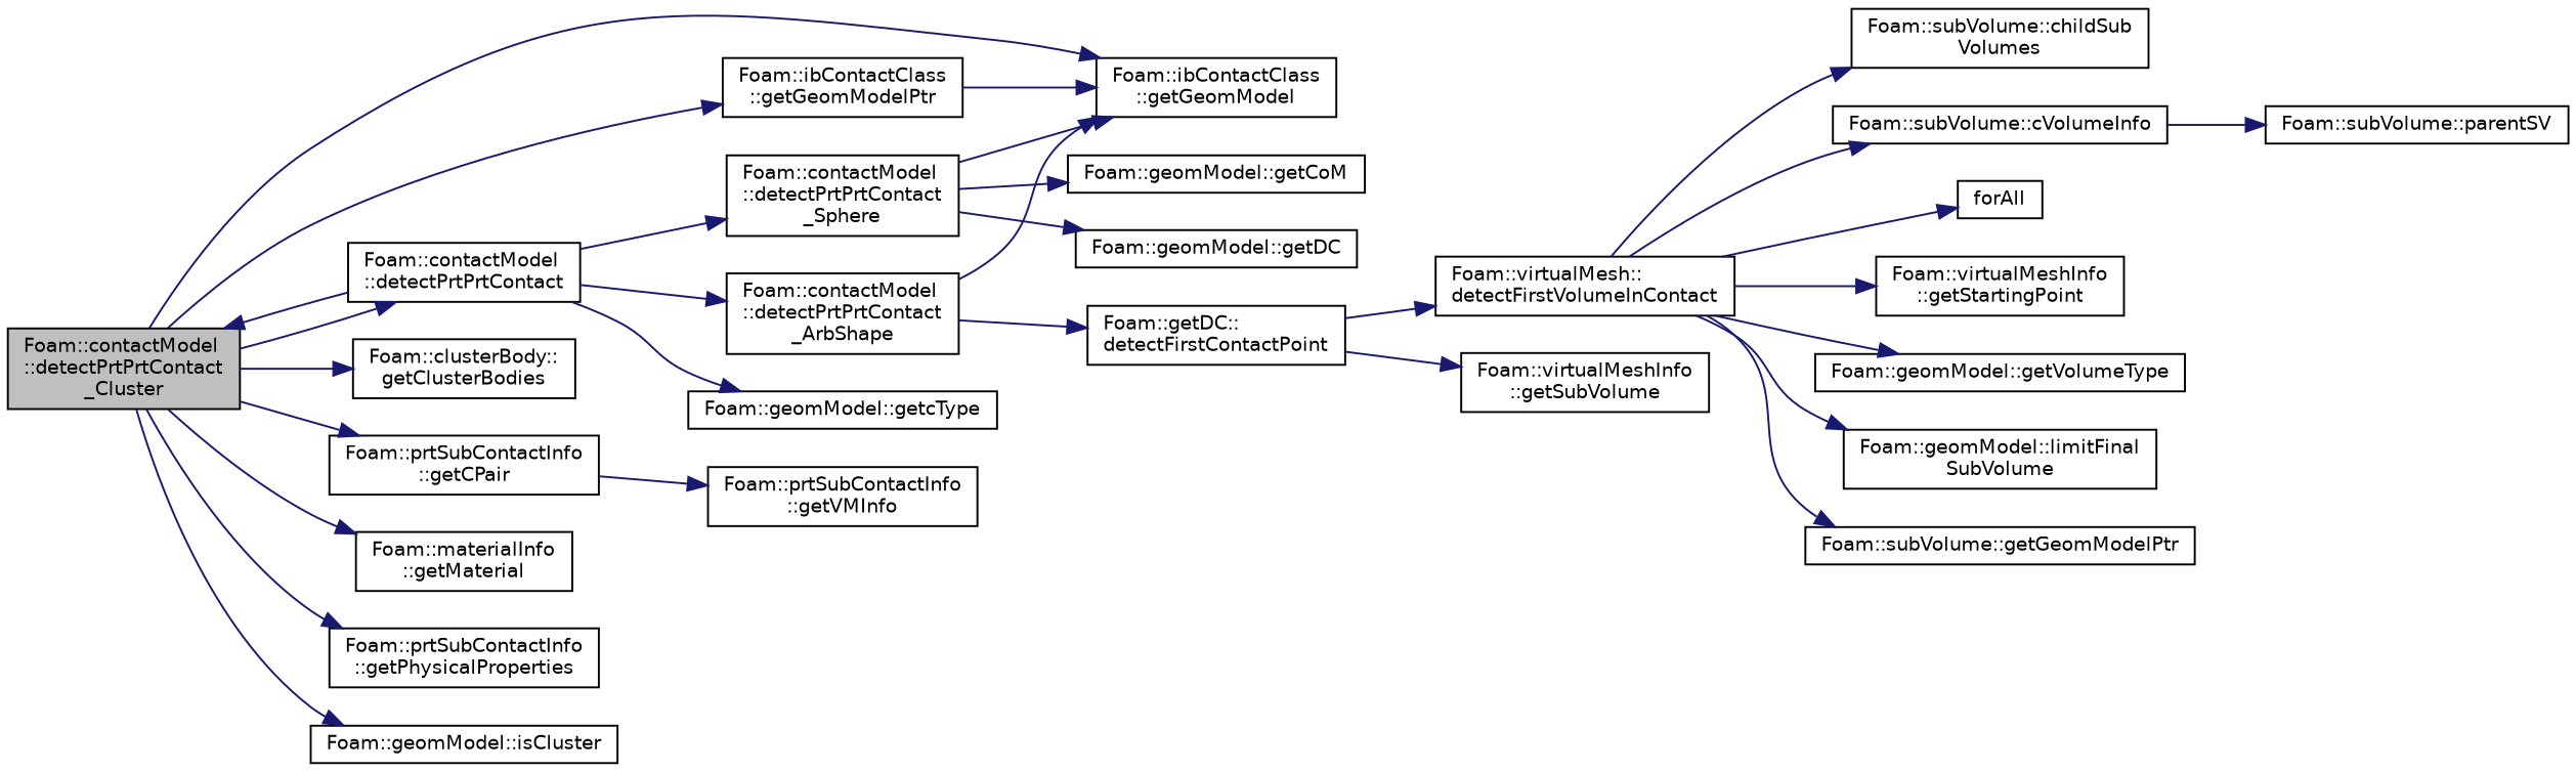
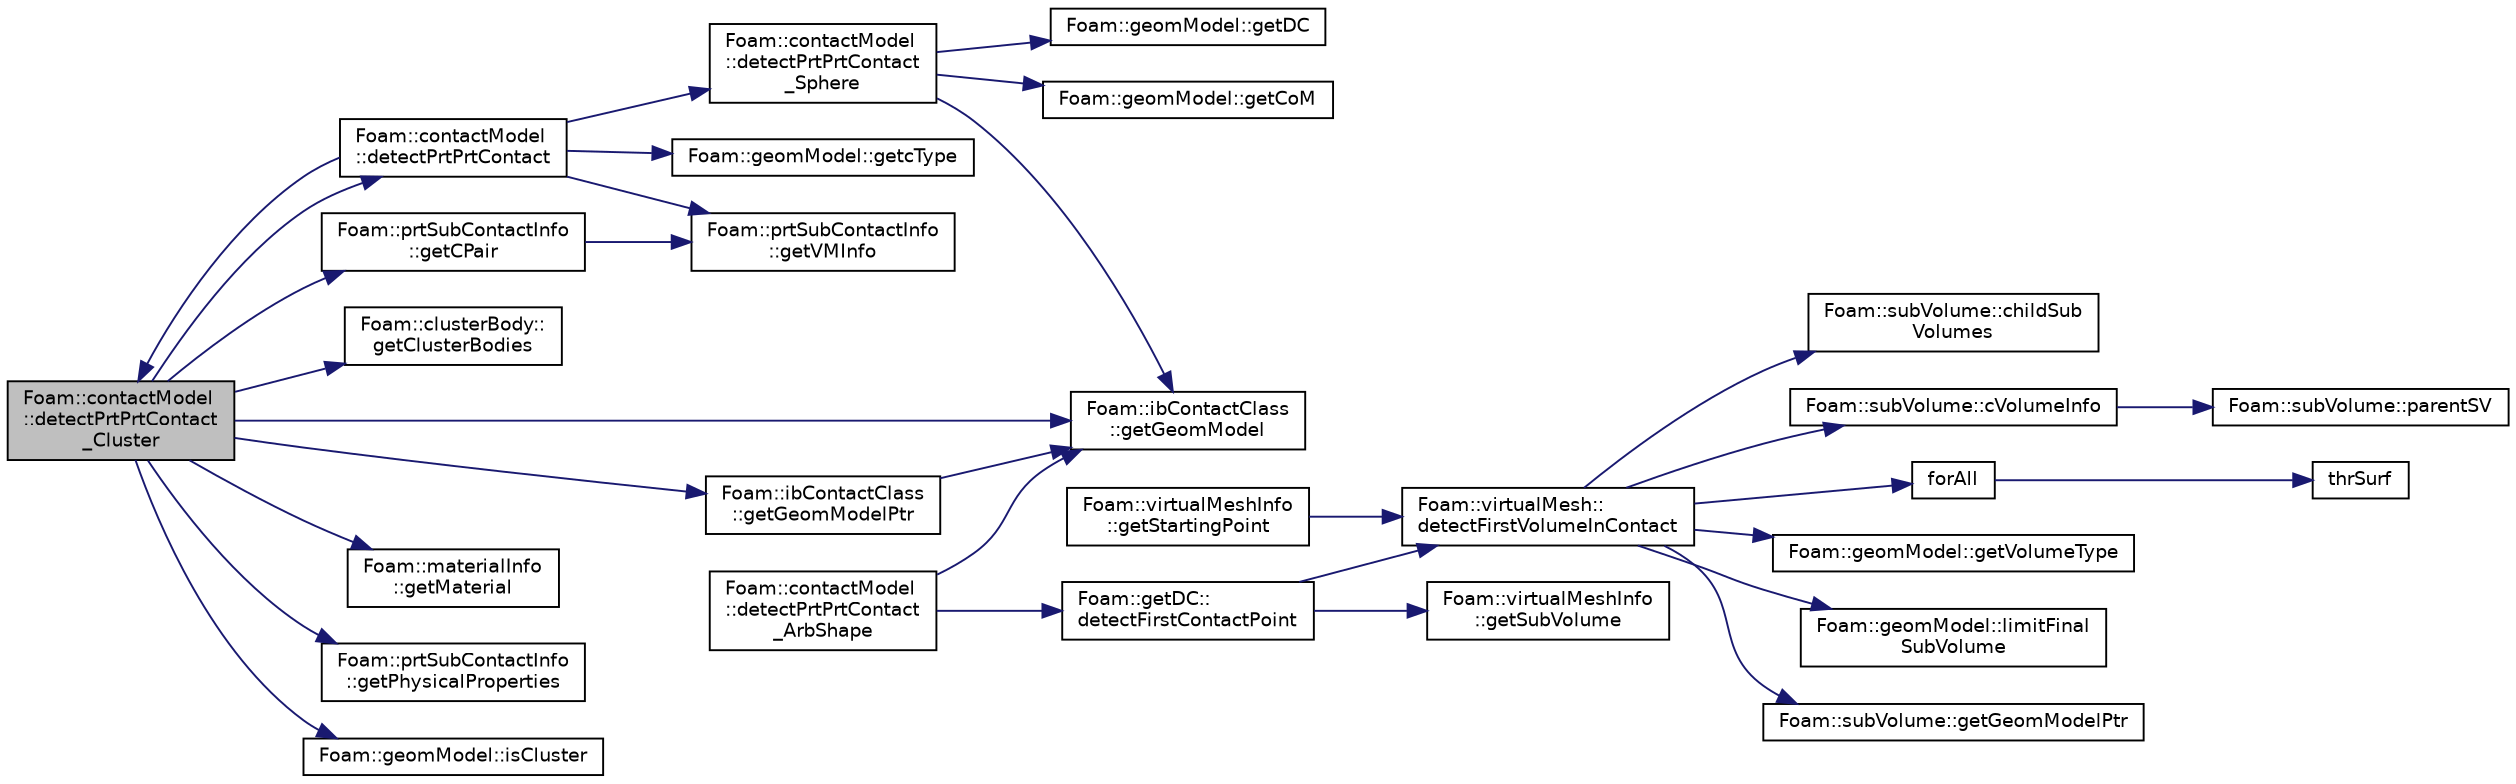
  digraph {
    rankdir=LR
    node [color=black fillcolor=white fontname=Helvetica fontsize=10 shape=record style=filled]
    edge [color=midnightblue fontname=Helvetica fontsize=10 labelfontname=Helvetica labelfontsize=10 style=solid]
    n1 [fillcolor=grey75 fontcolor=black height=0.2 label="Foam::contactModel\l::detectPrtPrtContact\l_Cluster" width=0.4]
    n2 [height=0.2 label="Foam::contactModel\l::detectPrtPrtContact" width=0.4]
    n3 [height=0.2 label="Foam::ibContactClass\l::getGeomModel" width=0.4]
    n4 [height=0.2 label="Foam::clusterBody::\lgetClusterBodies" width=0.4]
    n5 [height=0.2 label="Foam::prtSubContactInfo\l::getCPair" width=0.4]
    n6 [height=0.2 label="Foam::ibContactClass\l::getGeomModelPtr" width=0.4]
    n7 [height=0.2 label="Foam::materialInfo\l::getMaterial" width=0.4]
    n8 [height=0.2 label="Foam::prtSubContactInfo\l::getPhysicalProperties" width=0.4]
    n9 [height=0.2 label="Foam::geomModel::isCluster" width=0.4]
    n10 [height=0.2 label="Foam::contactModel\l::detectPrtPrtContact\l_ArbShape" width=0.4]
    n11 [height=0.2 label="Foam::contactModel\l::detectPrtPrtContact\l_Sphere" width=0.4]
    n12 [height=0.2 label="Foam::geomModel::getcType" width=0.4]
    n13 [height=0.2 label="Foam::prtSubContactInfo\l::getVMInfo" width=0.4]
    n14 [height=0.2 label="Foam::getDC::\ldetectFirstContactPoint" width=0.4]
    n15 [height=0.2 label="Foam::geomModel::getCoM" width=0.4]
    n16 [height=0.2 label="Foam::geomModel::getDC" width=0.4]
    n17 [height=0.2 label="Foam::virtualMesh::\ldetectFirstVolumeInContact" width=0.4]
    n18 [height=0.2 label="Foam::virtualMeshInfo\l::getSubVolume" width=0.4]
    n19 [height=0.2 label="Foam::subVolume::childSub\lVolumes" width=0.4]
    n20 [height=0.2 label="Foam::subVolume::cVolumeInfo" width=0.4]
    n21 [height=0.2 label=forAll width=0.4]
    n22 [height=0.2 label="Foam::virtualMeshInfo\l::getStartingPoint" width=0.4]
    n23 [height=0.2 label="Foam::geomModel::getVolumeType" width=0.4]
    n24 [height=0.2 label="Foam::geomModel::limitFinal\lSubVolume" width=0.4]
    n25 [height=0.2 label="Foam::subVolume::getGeomModelPtr" width=0.4]
    n26 [height=0.2 label="Foam::subVolume::parentSV" width=0.4]
+   n27 [height=0.2 label=thrSurf width=0.4]
    n1 -> n2
    n1 -> n3
    n1 -> n4
    n1 -> n5
    n1 -> n6
    n1 -> n7
    n1 -> n8
    n1 -> n9
    n2 -> n1
-   n2 -> n10
+   n2 -> n13
    n2 -> n11
    n2 -> n12
    n5 -> n13
    n6 -> n3
    n10 -> n3
    n10 -> n14
    n11 -> n3
    n11 -> n15
    n11 -> n16
    n14 -> n17
    n14 -> n18
    n17 -> n19
    n17 -> n20
    n17 -> n21
-   n17 -> n22
+   n22 -> n17
    n17 -> n23
    n17 -> n24
    n17 -> n25
    n20 -> n26
+   n21 -> n27
  }
